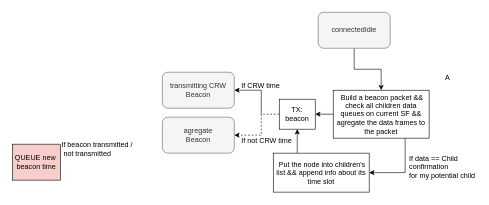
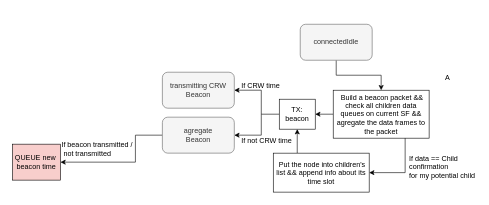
  <mxCell id="0" />
  <mxCell id="1" parent="0" />
- <mxCell id="3" value="" style="edgeStyle=orthogonalEdgeStyle;rounded=0;orthogonalLoop=1;jettySize=auto;html=1;dashed=1;" parent="1" source="4" target="7" edge="1"><mxGeometry relative="1" as="geometry"><Array as="points"><mxPoint x="435" y="190" /><mxPoint x="435" y="225" /></Array></mxGeometry></mxCell>
+ <mxCell id="2" style="edgeStyle=orthogonalEdgeStyle;rounded=0;orthogonalLoop=1;jettySize=auto;html=1;exitX=0;exitY=0.5;exitDx=0;exitDy=0;entryX=1;entryY=0.5;entryDx=0;entryDy=0;" parent="1" source="7" target="10" edge="1"><mxGeometry relative="1" as="geometry"><Array as="points"><mxPoint x="225" y="225" /><mxPoint x="225" y="270" /></Array></mxGeometry></mxCell>
+ <mxCell id="3" value="" style="edgeStyle=orthogonalEdgeStyle;rounded=0;orthogonalLoop=1;jettySize=auto;html=1;" parent="1" source="4" target="7" edge="1"><mxGeometry relative="1" as="geometry"><Array as="points"><mxPoint x="435" y="190" /><mxPoint x="435" y="225" /></Array></mxGeometry></mxCell>
  <mxCell id="4" value="TX: beacon" style="rounded=0;whiteSpace=wrap;html=1;rotation=0;" parent="1" vertex="1"><mxGeometry x="465" y="165" width="60" height="50" as="geometry" /></mxCell>
  <mxCell id="5" style="edgeStyle=orthogonalEdgeStyle;rounded=0;orthogonalLoop=1;jettySize=auto;html=1;exitX=0.5;exitY=1;exitDx=0;exitDy=0;entryX=0.5;entryY=0;entryDx=0;entryDy=0;" parent="1" source="6" target="16" edge="1"><mxGeometry relative="1" as="geometry" /></mxCell>
- <mxCell id="6" value="&lt;div&gt;connectedIdle&lt;/div&gt;" style="rounded=1;whiteSpace=wrap;html=1;fillColor=#f5f5f5;fontColor=#333333;strokeColor=#666666;" parent="1" vertex="1"><mxGeometry x="530" y="20" width="120" height="60" as="geometry" /></mxCell>
+ <mxCell id="6" value="&lt;div&gt;connectedIdle&lt;/div&gt;" style="rounded=1;whiteSpace=wrap;html=1;fillColor=#f5f5f5;fontColor=#333333;strokeColor=#666666;" parent="1" vertex="1"><mxGeometry x="500" y="40" width="120" height="60" as="geometry" /></mxCell>
  <mxCell id="7" value="agregate&lt;br&gt;Beacon" style="rounded=1;whiteSpace=wrap;html=1;fillColor=#f5f5f5;fontColor=#333333;strokeColor=#666666;" parent="1" vertex="1"><mxGeometry x="270" y="195" width="120" height="60" as="geometry" /></mxCell>
  <mxCell id="8" value="transmitting CRW&lt;br&gt;Beacon" style="rounded=1;whiteSpace=wrap;html=1;fillColor=#f5f5f5;fontColor=#333333;strokeColor=#666666;" parent="1" vertex="1"><mxGeometry x="270" y="120" width="120" height="60" as="geometry" /></mxCell>
  <mxCell id="9" value="" style="edgeStyle=orthogonalEdgeStyle;rounded=0;orthogonalLoop=1;jettySize=auto;html=1;" parent="1" edge="1"><mxGeometry relative="1" as="geometry"><mxPoint x="435" y="190" as="sourcePoint" /><mxPoint x="390" y="150" as="targetPoint" /><Array as="points"><mxPoint x="435" y="150" /></Array></mxGeometry></mxCell>
  <mxCell id="10" value="QUEUE new&amp;nbsp; beacon time" style="rounded=0;whiteSpace=wrap;html=1;rotation=0;fillColor=#f8cecc;" parent="1" vertex="1"><mxGeometry x="20" y="240" width="80" height="60" as="geometry" /></mxCell>
  <mxCell id="11" value="&lt;div&gt;If beacon transmitted /&lt;/div&gt;&lt;div&gt;&amp;nbsp;not transmitted&lt;/div&gt;" style="text;html=1;align=left;verticalAlign=middle;resizable=0;points=[];autosize=1;" parent="1" vertex="1"><mxGeometry x="100" y="225" width="140" height="45" as="geometry" /></mxCell>
  <mxCell id="12" value="A" style="text;html=1;align=left;verticalAlign=middle;resizable=0;points=[];autosize=1;" parent="1" vertex="1"><mxGeometry x="740" y="115" width="30" height="30" as="geometry" /></mxCell>
  <mxCell id="13" value="If CRW time" style="text;html=1;align=left;verticalAlign=middle;resizable=0;points=[];autosize=1;" parent="1" vertex="1"><mxGeometry x="400" y="127.5" width="85" height="30" as="geometry" /></mxCell>
  <mxCell id="14" value="If not CRW time" style="text;html=1;align=left;verticalAlign=middle;resizable=0;points=[];autosize=1;" parent="1" vertex="1"><mxGeometry x="400" y="220" width="105" height="30" as="geometry" /></mxCell>
  <mxCell id="15" style="edgeStyle=orthogonalEdgeStyle;rounded=0;orthogonalLoop=1;jettySize=auto;html=1;exitX=0;exitY=0.5;exitDx=0;exitDy=0;entryX=1;entryY=0.5;entryDx=0;entryDy=0;" parent="1" source="16" target="4" edge="1"><mxGeometry relative="1" as="geometry" /></mxCell>
  <mxCell id="16" value="&amp;nbsp;Build a beacon packet &amp;amp;&amp;amp; check all&amp;nbsp;children data queues on current SF &amp;amp;&amp;amp; agregate the data frames to the packet" style="rounded=0;whiteSpace=wrap;html=1;rotation=0;" parent="1" vertex="1"><mxGeometry x="555" y="150" width="160" height="80" as="geometry" /></mxCell>
  <mxCell id="17" style="edgeStyle=orthogonalEdgeStyle;rounded=0;orthogonalLoop=1;jettySize=auto;html=1;exitX=0.25;exitY=0;exitDx=0;exitDy=0;entryX=0.5;entryY=1;entryDx=0;entryDy=0;" parent="1" source="18" target="4" edge="1"><mxGeometry relative="1" as="geometry" /></mxCell>
  <mxCell id="18" value="&amp;nbsp;Put the node into children's list &amp;amp;&amp;amp; append info about its time slot" style="rounded=0;whiteSpace=wrap;html=1;rotation=0;fillColor=#FFFFFF;strokeColor=#000000;" parent="1" vertex="1"><mxGeometry x="455" y="255" width="160" height="65" as="geometry" /></mxCell>
  <mxCell id="19" style="edgeStyle=orthogonalEdgeStyle;rounded=0;orthogonalLoop=1;jettySize=auto;html=1;entryX=1;entryY=0.5;entryDx=0;entryDy=0;exitX=0.75;exitY=1;exitDx=0;exitDy=0;" parent="1" source="16" target="18" edge="1"><mxGeometry relative="1" as="geometry"><mxPoint x="650" y="312.5" as="sourcePoint" /></mxGeometry></mxCell>
  <mxCell id="20" value="&lt;div&gt;If data == Child confirmation &lt;br&gt;&lt;/div&gt;&lt;div&gt;for my potential child&lt;/div&gt;" style="text;whiteSpace=wrap;html=1;" parent="1" vertex="1"><mxGeometry x="680" y="250" width="112.5" height="40" as="geometry" /></mxCell>
